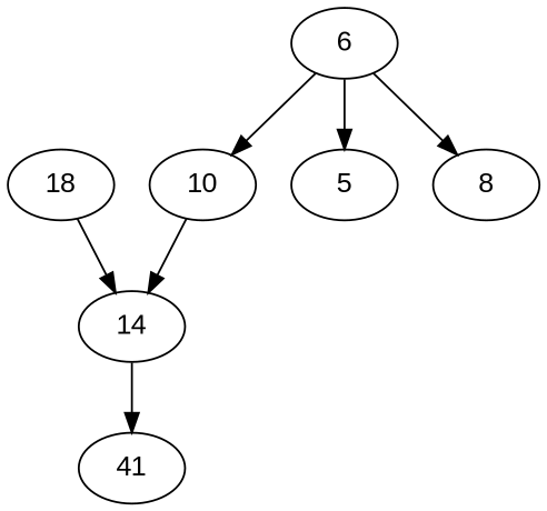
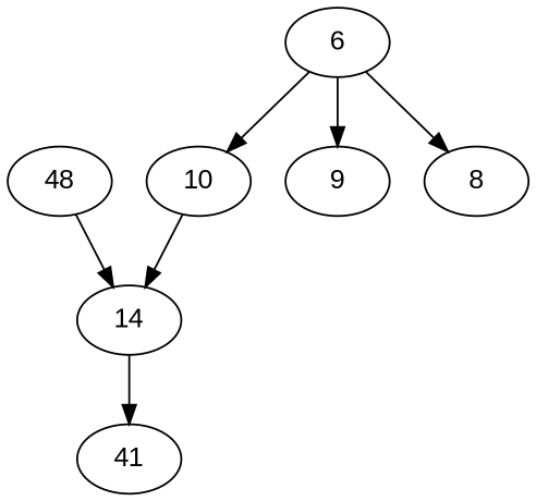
  digraph {
    node [fontname=Arial]
    10
    14
    6
-   5
+   5 [label=9]
    8
    n6 [label=41]
-   18
+   18 [label=48]
    10 -> 14
    14 -> n6
    6 -> 10
    6 -> 5
    6 -> 8
    18 -> 14
  }
